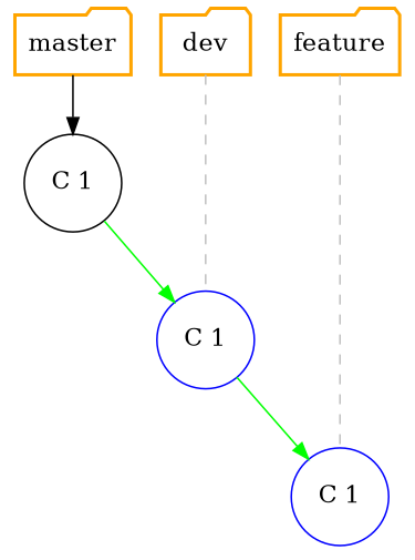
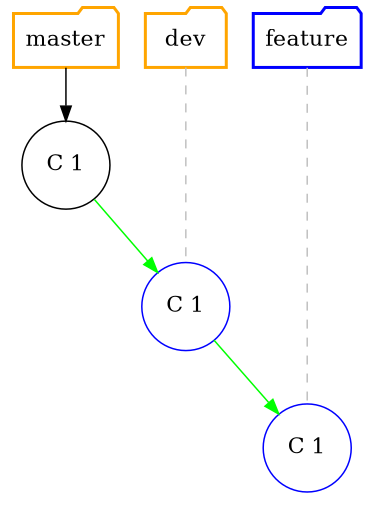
  digraph {
    rankdir=TB
    splines=line
    node [color=orange fontsize=15.0 group=master shape=folder]
    edge [color=green]
    master [style=bold]
    dev [group=dev style=bold]
-   n3 [group=feature label=feature style=bold]
+   n3 [color=blue group=feature label=feature style=bold]
    n4 [label="C 1" shape=circle color=""]
    n5 [color=blue group=dev label="C 1" shape=circle]
    n6 [color=blue group=feature label="C 1" shape=circle]
    subgraph sub_1 {
      rank=same
      master
      dev
      n3
    }
    master -> dev [style=invis]
    master -> n4 [color=""]
    dev -> n3 [style=invis]
    dev -> n5 [arrowhead=none color=gray style=dashed]
    n3 -> n6 [arrowhead=none color=gray style=dashed]
    n4 -> n5
    n5 -> n6
  }
